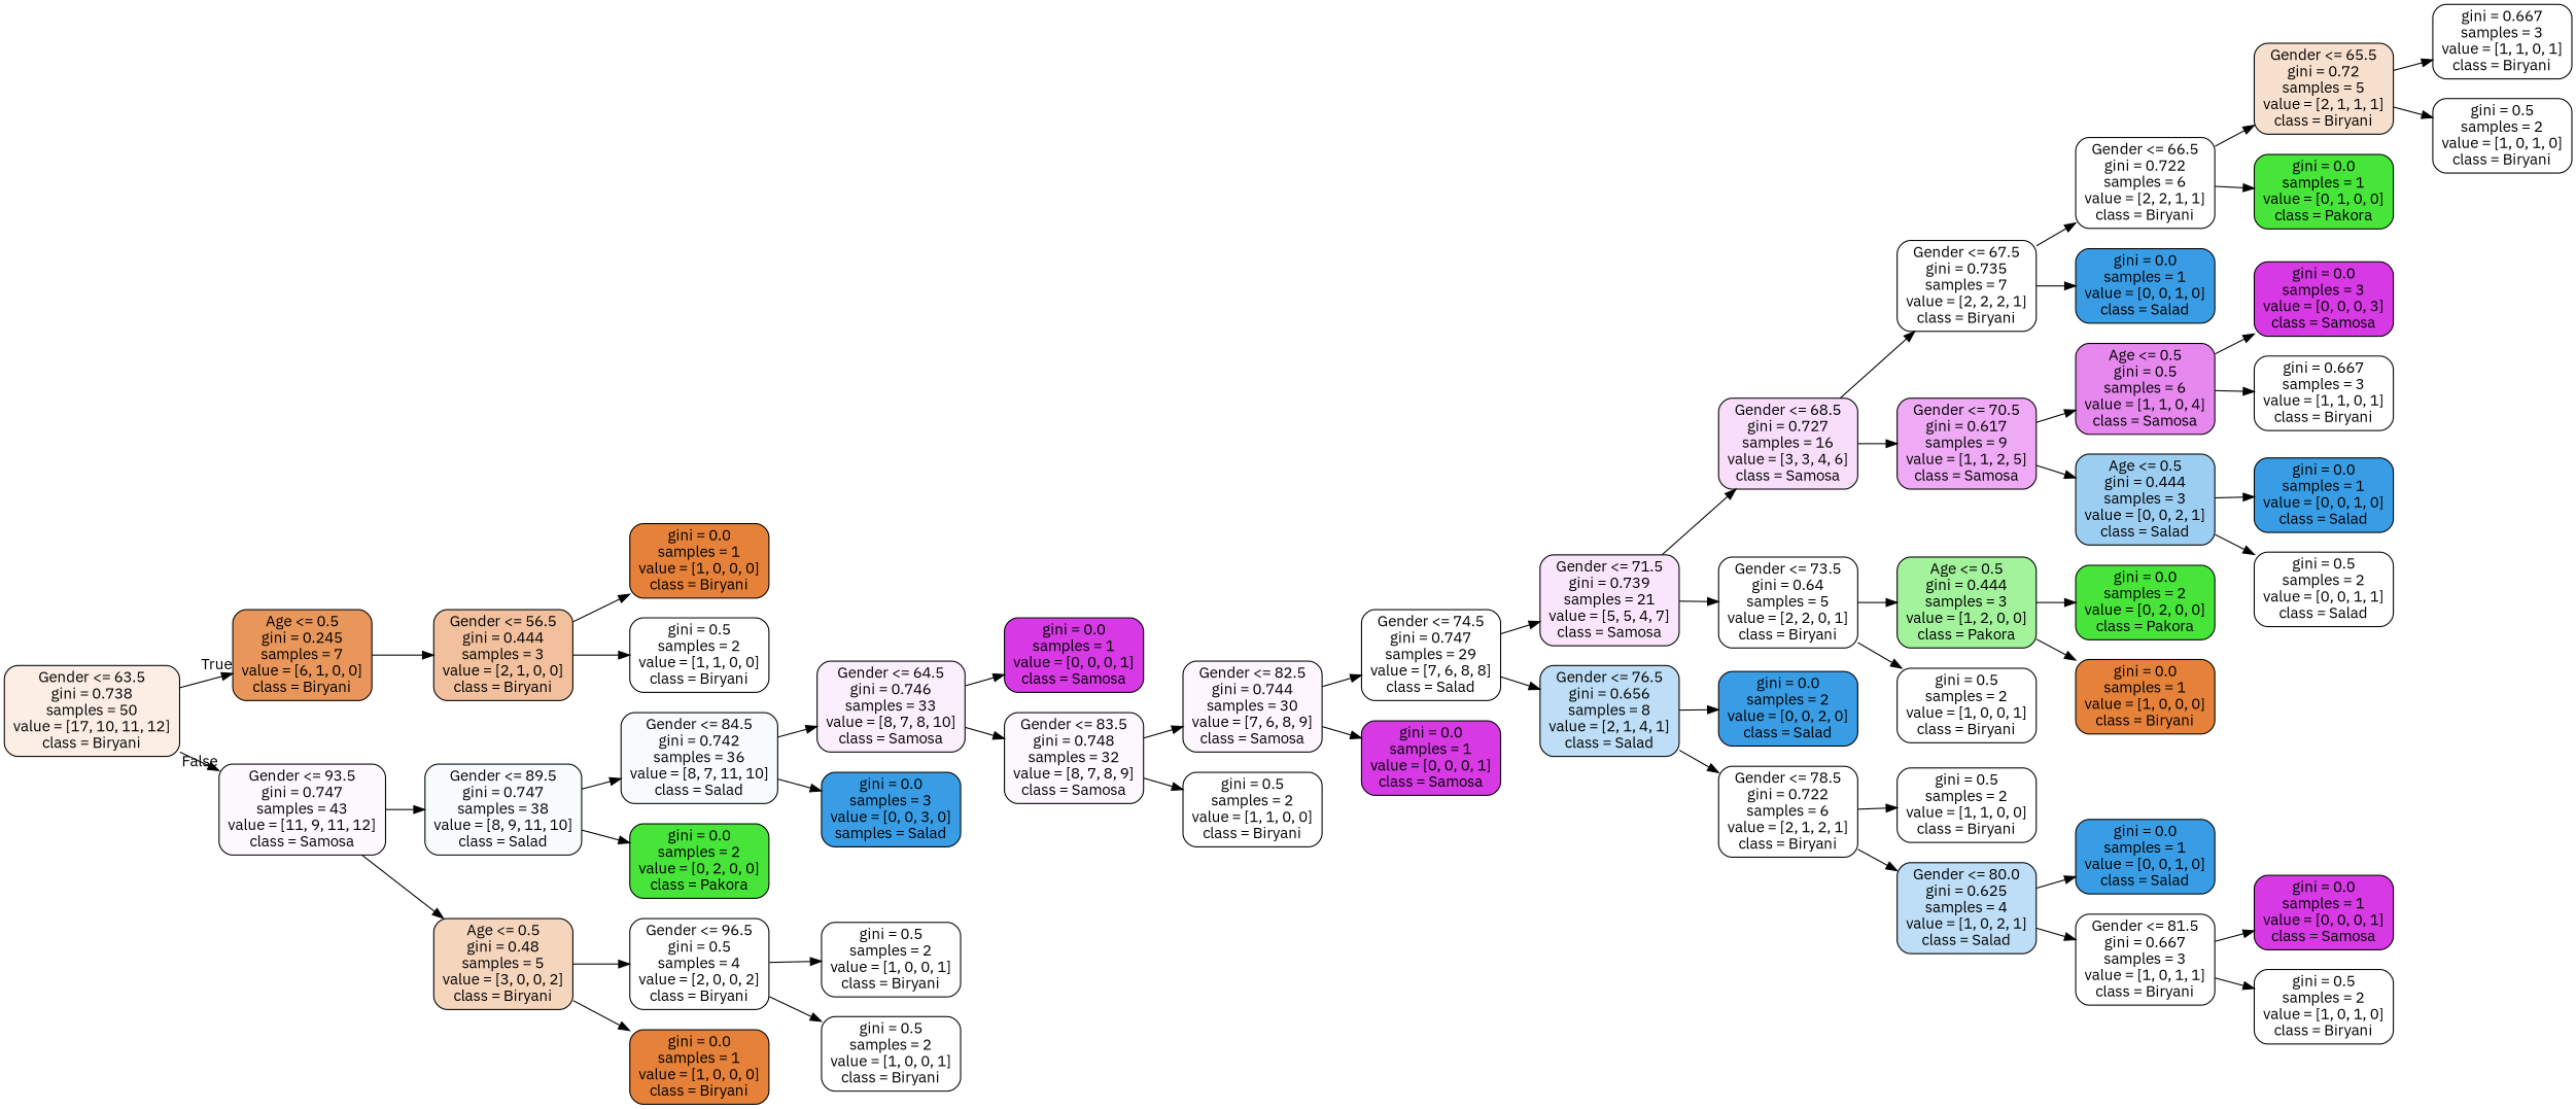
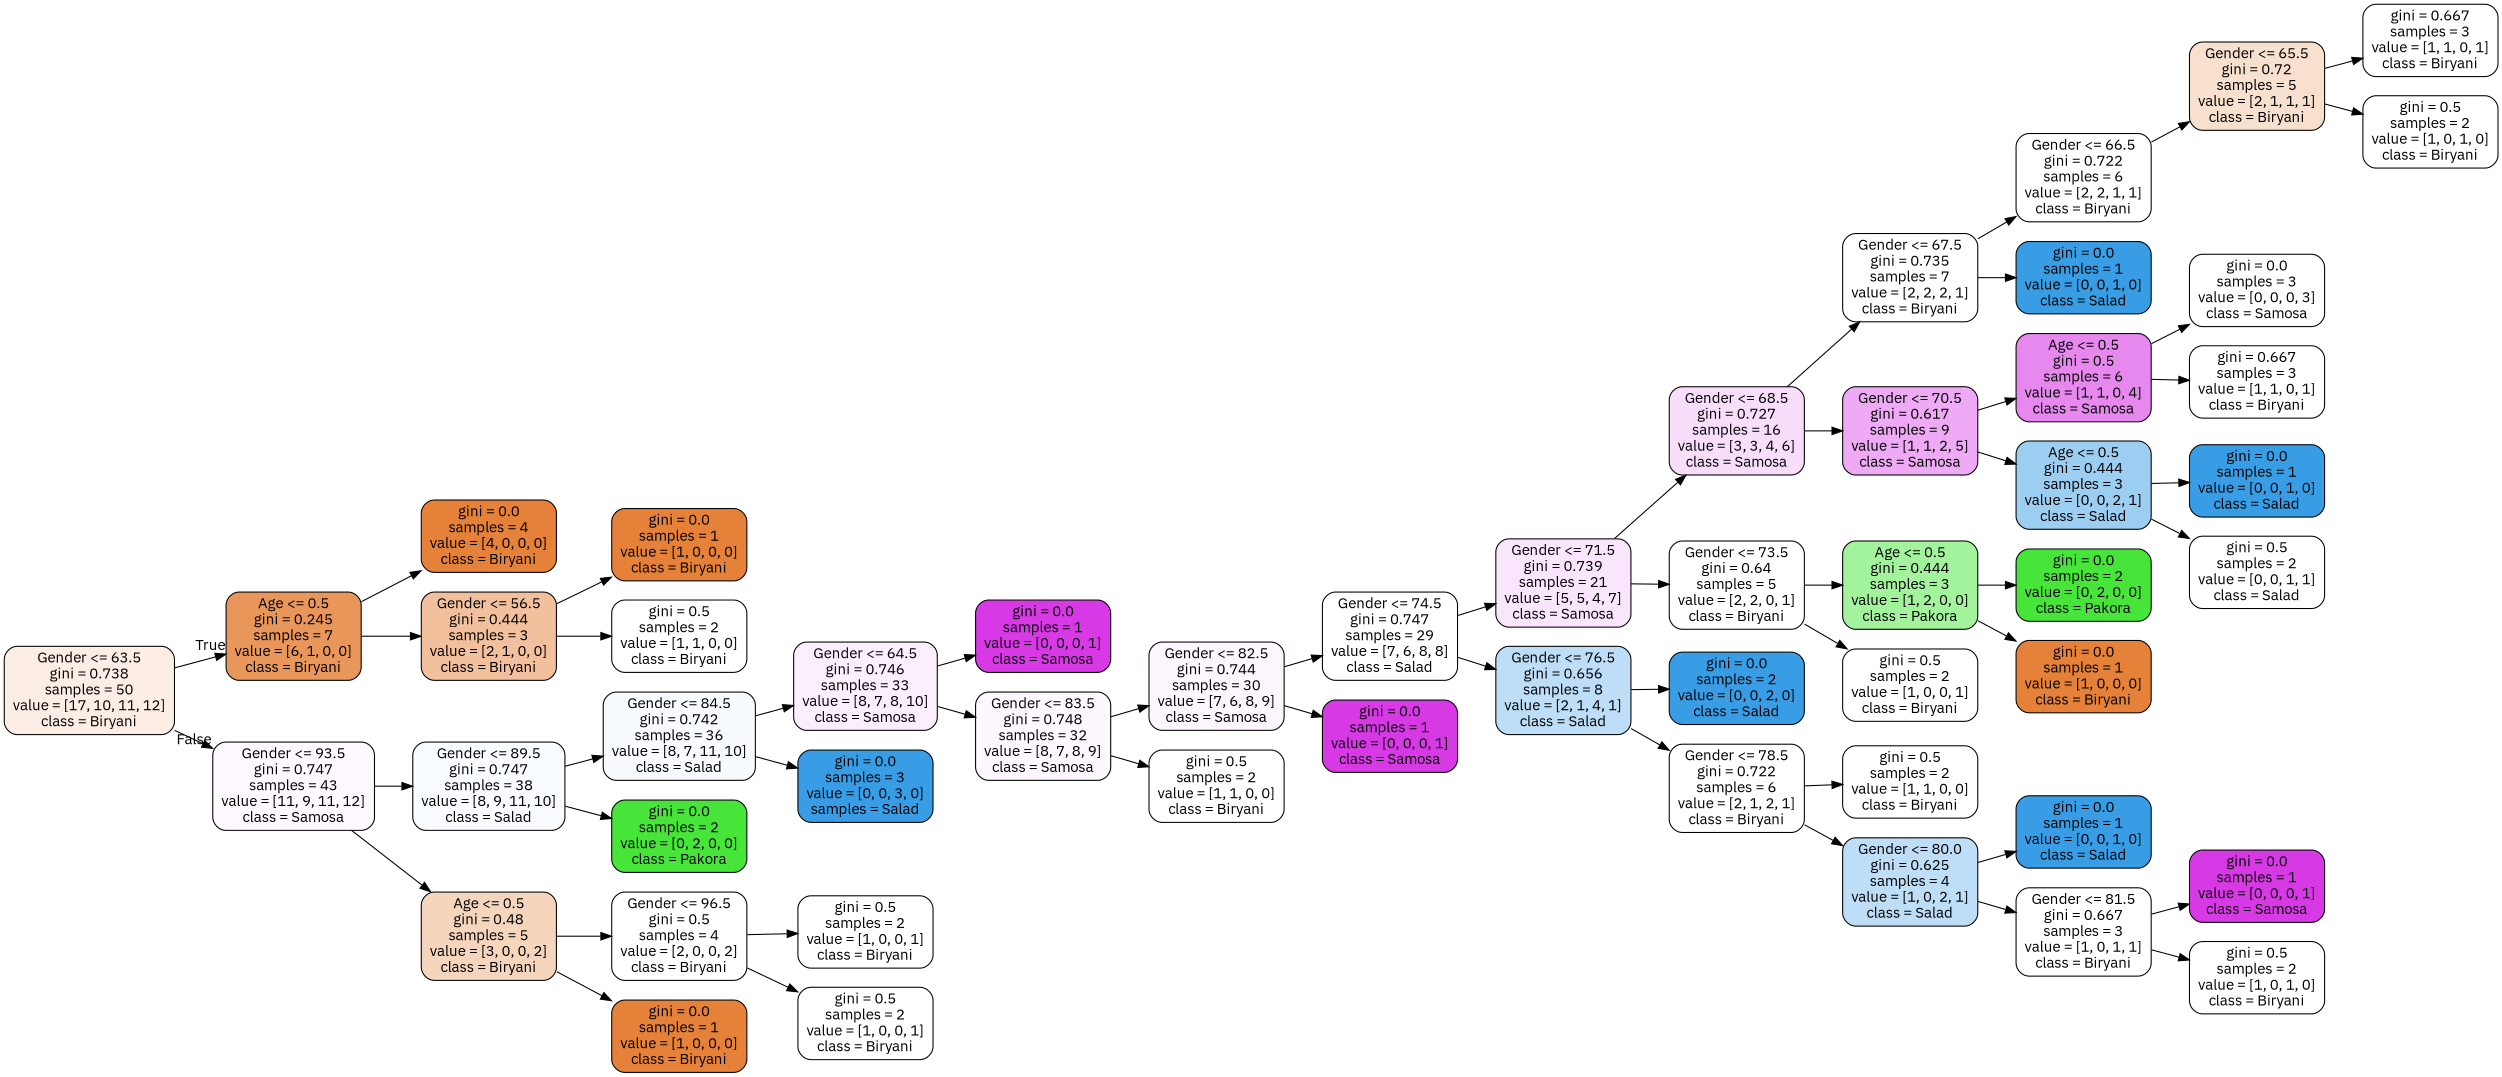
  digraph {
    fontname="IBM Plex Sans"
    rankdir=LR
    node [color=black fillcolor="#ffffff" fontname="IBM Plex Sans" shape=box style="filled, rounded"]
    edge [fontname="IBM Plex Sans"]
    n1 [fillcolor="#fceee5" label="Gender <= 63.5\ngini = 0.738\nsamples = 50\nvalue = [17, 10, 11, 12]\nclass = Biryani"]
    n2 [fillcolor="#e9965a" label="Age <= 0.5\ngini = 0.245\nsamples = 7\nvalue = [6, 1, 0, 0]\nclass = Biryani"]
    n3 [fillcolor="#fef9fe" label="Gender <= 93.5\ngini = 0.747\nsamples = 43\nvalue = [11, 9, 11, 12]\nclass = Samosa"]
+   n4 [fillcolor="#e58139" label="gini = 0.0\nsamples = 4\nvalue = [4, 0, 0, 0]\nclass = Biryani"]
    n5 [fillcolor="#f2c09c" label="Gender <= 56.5\ngini = 0.444\nsamples = 3\nvalue = [2, 1, 0, 0]\nclass = Biryani"]
    n6 [fillcolor="#f8fcfe" label="Gender <= 89.5\ngini = 0.747\nsamples = 38\nvalue = [8, 9, 11, 10]\nclass = Salad"]
    n7 [fillcolor="#f6d5bd" label="Age <= 0.5\ngini = 0.48\nsamples = 5\nvalue = [3, 0, 0, 2]\nclass = Biryani"]
    n8 [fillcolor="#e58139" label="gini = 0.0\nsamples = 1\nvalue = [1, 0, 0, 0]\nclass = Biryani"]
    n9 [label="gini = 0.5\nsamples = 2\nvalue = [1, 1, 0, 0]\nclass = Biryani"]
    n10 [fillcolor="#f7fbfe" label="Gender <= 84.5\ngini = 0.742\nsamples = 36\nvalue = [8, 7, 11, 10]\nclass = Salad"]
    n11 [fillcolor="#47e539" label="gini = 0.0\nsamples = 2\nvalue = [0, 2, 0, 0]\nclass = Pakora"]
    n12 [label="Gender <= 96.5\ngini = 0.5\nsamples = 4\nvalue = [2, 0, 0, 2]\nclass = Biryani"]
    n13 [fillcolor="#e58139" label="gini = 0.0\nsamples = 1\nvalue = [1, 0, 0, 0]\nclass = Biryani"]
    n14 [fillcolor="#fceffd" label="Gender <= 64.5\ngini = 0.746\nsamples = 33\nvalue = [8, 7, 8, 10]\nclass = Samosa"]
    n15 [fillcolor="#399de5" label="gini = 0.0\nsamples = 3\nvalue = [0, 0, 3, 0]\nsamples = Salad"]
    n16 [fillcolor="#d739e5" label="gini = 0.0\nsamples = 1\nvalue = [0, 0, 0, 1]\nclass = Samosa"]
    n17 [fillcolor="#fdf7fe" label="Gender <= 83.5\ngini = 0.748\nsamples = 32\nvalue = [8, 7, 8, 9]\nclass = Samosa"]
    n18 [fillcolor="#fdf6fe" label="Gender <= 82.5\ngini = 0.744\nsamples = 30\nvalue = [7, 6, 8, 9]\nclass = Samosa"]
    n19 [label="gini = 0.5\nsamples = 2\nvalue = [1, 1, 0, 0]\nclass = Biryani"]
    n20 [label="Gender <= 74.5\ngini = 0.747\nsamples = 29\nvalue = [7, 6, 8, 8]\nclass = Salad"]
    n21 [fillcolor="#d739e5" label="gini = 0.0\nsamples = 1\nvalue = [0, 0, 0, 1]\nclass = Samosa"]
    n22 [fillcolor="#fae6fc" label="Gender <= 71.5\ngini = 0.739\nsamples = 21\nvalue = [5, 5, 4, 7]\nclass = Samosa"]
    n23 [fillcolor="#bddef6" label="Gender <= 76.5\ngini = 0.656\nsamples = 8\nvalue = [2, 1, 4, 1]\nclass = Salad"]
    n24 [fillcolor="#f8defb" label="Gender <= 68.5\ngini = 0.727\nsamples = 16\nvalue = [3, 3, 4, 6]\nclass = Samosa"]
    n25 [label="Gender <= 73.5\ngini = 0.64\nsamples = 5\nvalue = [2, 2, 0, 1]\nclass = Biryani"]
    n26 [fillcolor="#399de5" label="gini = 0.0\nsamples = 2\nvalue = [0, 0, 2, 0]\nclass = Salad"]
    n27 [label="Gender <= 78.5\ngini = 0.722\nsamples = 6\nvalue = [2, 1, 2, 1]\nclass = Biryani"]
    n28 [label="Gender <= 67.5\ngini = 0.735\nsamples = 7\nvalue = [2, 2, 2, 1]\nclass = Biryani"]
    n29 [fillcolor="#eeaaf4" label="Gender <= 70.5\ngini = 0.617\nsamples = 9\nvalue = [1, 1, 2, 5]\nclass = Samosa"]
    n30 [fillcolor="#a3f29c" label="Age <= 0.5\ngini = 0.444\nsamples = 3\nvalue = [1, 2, 0, 0]\nclass = Pakora"]
    n31 [label="gini = 0.5\nsamples = 2\nvalue = [1, 0, 0, 1]\nclass = Biryani"]
    n32 [label="Gender <= 66.5\ngini = 0.722\nsamples = 6\nvalue = [2, 2, 1, 1]\nclass = Biryani"]
    n33 [fillcolor="#399de5" label="gini = 0.0\nsamples = 1\nvalue = [0, 0, 1, 0]\nclass = Salad"]
    n34 [fillcolor="#e788ef" label="Age <= 0.5\ngini = 0.5\nsamples = 6\nvalue = [1, 1, 0, 4]\nclass = Samosa"]
    n35 [fillcolor="#9ccef2" label="Age <= 0.5\ngini = 0.444\nsamples = 3\nvalue = [0, 0, 2, 1]\nclass = Salad"]
    n36 [fillcolor="#f8e0ce" label="Gender <= 65.5\ngini = 0.72\nsamples = 5\nvalue = [2, 1, 1, 1]\nclass = Biryani"]
-   n37 [fillcolor="#47e539" label="gini = 0.0\nsamples = 1\nvalue = [0, 1, 0, 0]\nclass = Pakora"]
    n38 [label="gini = 0.667\nsamples = 3\nvalue = [1, 1, 0, 1]\nclass = Biryani"]
    n39 [label="gini = 0.5\nsamples = 2\nvalue = [1, 0, 1, 0]\nclass = Biryani"]
-   n40 [fillcolor="#d739e5" label="gini = 0.0\nsamples = 3\nvalue = [0, 0, 0, 3]\nclass = Samosa"]
+   n40 [label="gini = 0.0\nsamples = 3\nvalue = [0, 0, 0, 3]\nclass = Samosa"]
    n41 [label="gini = 0.667\nsamples = 3\nvalue = [1, 1, 0, 1]\nclass = Biryani"]
    n42 [fillcolor="#399de5" label="gini = 0.0\nsamples = 1\nvalue = [0, 0, 1, 0]\nclass = Salad"]
    n43 [label="gini = 0.5\nsamples = 2\nvalue = [0, 0, 1, 1]\nclass = Salad"]
    n44 [fillcolor="#47e539" label="gini = 0.0\nsamples = 2\nvalue = [0, 2, 0, 0]\nclass = Pakora"]
    n45 [fillcolor="#e58139" label="gini = 0.0\nsamples = 1\nvalue = [1, 0, 0, 0]\nclass = Biryani"]
    n46 [label="gini = 0.5\nsamples = 2\nvalue = [1, 1, 0, 0]\nclass = Biryani"]
    n47 [fillcolor="#bddef6" label="Gender <= 80.0\ngini = 0.625\nsamples = 4\nvalue = [1, 0, 2, 1]\nclass = Salad"]
    n48 [fillcolor="#399de5" label="gini = 0.0\nsamples = 1\nvalue = [0, 0, 1, 0]\nclass = Salad"]
    n49 [label="Gender <= 81.5\ngini = 0.667\nsamples = 3\nvalue = [1, 0, 1, 1]\nclass = Biryani"]
    n50 [fillcolor="#d739e5" label="gini = 0.0\nsamples = 1\nvalue = [0, 0, 0, 1]\nclass = Samosa"]
    n51 [label="gini = 0.5\nsamples = 2\nvalue = [1, 0, 1, 0]\nclass = Biryani"]
    n52 [label="gini = 0.5\nsamples = 2\nvalue = [1, 0, 0, 1]\nclass = Biryani"]
    n53 [label="gini = 0.5\nsamples = 2\nvalue = [1, 0, 0, 1]\nclass = Biryani"]
    n1 -> n2 [headlabel=True labelangle=45 labeldistance=2.5]
    n1 -> n3 [headlabel=False labelangle=-45 labeldistance=2.5]
+   n2 -> n4
    n2 -> n5
    n3 -> n6
    n3 -> n7
    n5 -> n8
    n5 -> n9
    n6 -> n10
    n6 -> n11
    n7 -> n12
    n7 -> n13
    n10 -> n14
    n10 -> n15
    n12 -> n52
    n12 -> n53
    n14 -> n16
    n14 -> n17
    n17 -> n18
    n17 -> n19
    n18 -> n20
    n18 -> n21
    n20 -> n22
    n20 -> n23
    n22 -> n24
    n22 -> n25
    n23 -> n26
    n23 -> n27
    n24 -> n28
    n24 -> n29
    n25 -> n30
    n25 -> n31
    n27 -> n46
    n27 -> n47
    n28 -> n32
    n28 -> n33
    n29 -> n34
    n29 -> n35
    n30 -> n44
    n30 -> n45
    n32 -> n36
-   n32 -> n37
    n34 -> n40
    n34 -> n41
    n35 -> n42
    n35 -> n43
    n36 -> n38
    n36 -> n39
    n47 -> n48
    n47 -> n49
    n49 -> n50
    n49 -> n51
  }
